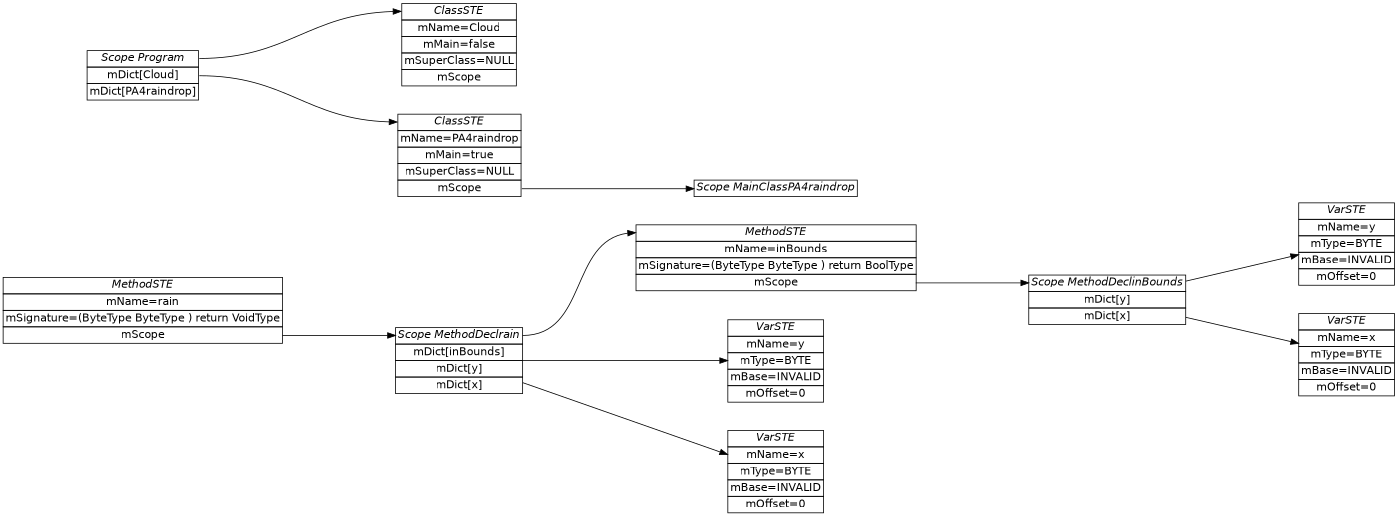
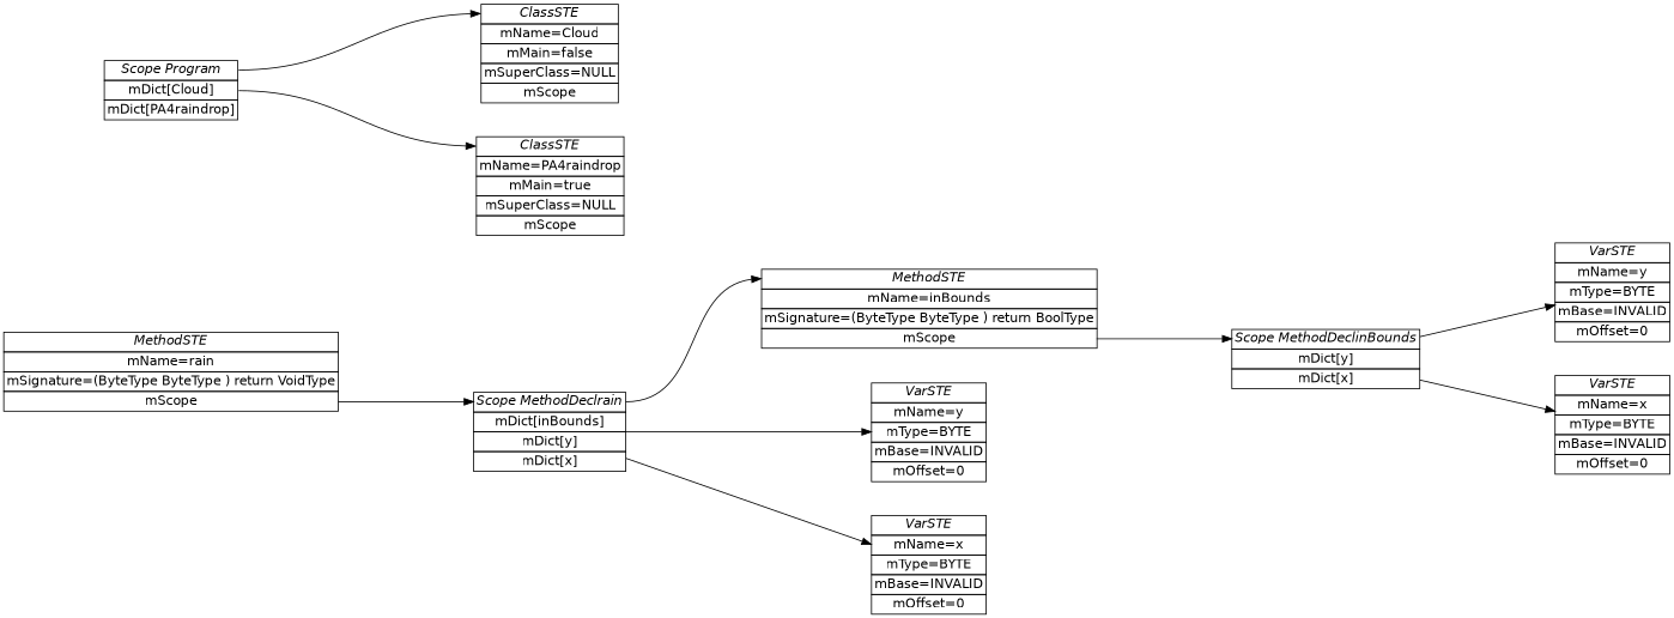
  digraph {
    fontname="DejaVu Sans"
    nodesep=0.5
    rankdir=LR
    ranksep=2
    node [fontname="DejaVu Sans" shape=plain]
    edge [fontname="DejaVu Sans" tailport=2]
    n1 [label=< <table border="0" cellborder="1" cellspacing="0"> 	<tr><td port="MethodDeclinBounds0"><i>Scope MethodDeclinBounds</i></td></tr> 	<tr><td port="MethodDeclinBounds1">mDict[y]</td></tr> 	<tr><td port="MethodDeclinBounds2">mDict[x]</td></tr> </table>>]
    n2 [label=< <table border="0" cellborder="1" cellspacing="0"> 	<tr><td port="0"><i>VarSTE</i></td></tr> 	<tr><td>mName=y</td></tr> 	<tr><td>mType=BYTE</td></tr> 	<tr><td>mBase=INVALID</td></tr> 	<tr><td>mOffset=0</td></tr> </table>>]
    n3 [label=< <table border="0" cellborder="1" cellspacing="0"> 	<tr><td port="1"><i>VarSTE</i></td></tr> 	<tr><td>mName=x</td></tr> 	<tr><td>mType=BYTE</td></tr> 	<tr><td>mBase=INVALID</td></tr> 	<tr><td>mOffset=0</td></tr> </table>>]
    n4 [label=< <table border="0" cellborder="1" cellspacing="0"> 	<tr><td port="MethodDeclrain0"><i>Scope MethodDeclrain</i></td></tr> 	<tr><td port="MethodDeclrain1">mDict[inBounds]</td></tr> 	<tr><td port="MethodDeclrain2">mDict[y]</td></tr> 	<tr><td port="MethodDeclrain3">mDict[x]</td></tr> </table>>]
    n5 [label=< <table border="0" cellborder="1" cellspacing="0"> 	<tr><td port="inBounds0"><i>MethodSTE</i></td></tr> 	<tr><td>mName=inBounds</td></tr> 	<tr><td>mSignature=(ByteType ByteType ) return BoolType</td></tr> 	<tr><td port="2">mScope</td></tr> </table>>]
    n6 [label=< <table border="0" cellborder="1" cellspacing="0"> 	<tr><td port="3"><i>VarSTE</i></td></tr> 	<tr><td>mName=y</td></tr> 	<tr><td>mType=BYTE</td></tr> 	<tr><td>mBase=INVALID</td></tr> 	<tr><td>mOffset=0</td></tr> </table>>]
    n7 [label=< <table border="0" cellborder="1" cellspacing="0"> 	<tr><td port="4"><i>VarSTE</i></td></tr> 	<tr><td>mName=x</td></tr> 	<tr><td>mType=BYTE</td></tr> 	<tr><td>mBase=INVALID</td></tr> 	<tr><td>mOffset=0</td></tr> </table>>]
    n8 [label=< <table border="0" cellborder="1" cellspacing="0"> 	<tr><td port="rain0"><i>MethodSTE</i></td></tr> 	<tr><td>mName=rain</td></tr> 	<tr><td>mSignature=(ByteType ByteType ) return VoidType</td></tr> 	<tr><td port="5">mScope</td></tr> </table>>]
-   n9 [label=< <table border="0" cellborder="1" cellspacing="0"> 	<tr><td port="MainClassPA4raindrop0"><i>Scope MainClassPA4raindrop</i></td></tr> </table>>]
    n10 [label=< <table border="0" cellborder="1" cellspacing="0"> 	<tr><td port="Program0"><i>Scope Program</i></td></tr> 	<tr><td port="Program1">mDict[Cloud]</td></tr> 	<tr><td port="Program2">mDict[PA4raindrop]</td></tr> </table>>]
    n11 [label=< <table border="0" cellborder="1" cellspacing="0"> 	<tr><td port="Cloud0"><i>ClassSTE</i></td></tr> 	<tr><td>mName=Cloud</td></tr> 	<tr><td>mMain=false</td></tr> 	<tr><td>mSuperClass=NULL</td></tr> 	<tr><td port="6">mScope</td></tr> </table>>]
    n12 [label=< <table border="0" cellborder="1" cellspacing="0"> 	<tr><td port="PA4raindrop1"><i>ClassSTE</i></td></tr> 	<tr><td>mName=PA4raindrop</td></tr> 	<tr><td>mMain=true</td></tr> 	<tr><td>mSuperClass=NULL</td></tr> 	<tr><td port="7">mScope</td></tr> </table>>]
    n1 -> n2 [headport=1 tailport=1]
    n1 -> n3 [headport=2]
    n4 -> n5 [headport=inBounds0 tailport=MethodDeclrain0]
    n4 -> n6 [headport=4 tailport=4]
    n4 -> n7 [headport=5 tailport=5]
    n5 -> n1 [headport=MethodDeclinBounds0]
    n8 -> n4 [headport=MethodDeclrain0 tailport=5]
    n10 -> n11 [headport=Cloud0 tailport=Program0]
    n10 -> n12 [headport=PA4raindrop1 tailport=Program1]
-   n12 -> n9 [headport=MainClassPA4raindrop0 tailport=7]
  }
